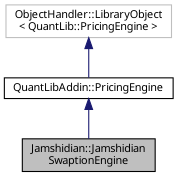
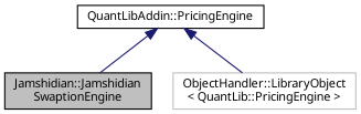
  digraph {
    fontname="Noto Sans"
    node [color=black fillcolor=white fontname="Noto Sans" fontsize=10 shape=record style=filled]
    edge [color=midnightblue dir=back fontname="Noto Sans" fontsize=10 labelfontname=Helvetica labelfontsize=10 style=solid]
    n1 [fillcolor=grey75 fontcolor=black height=0.2 label="Jamshidian::Jamshidian\lSwaptionEngine" width=0.4]
    n2 [height=0.2 label="QuantLibAddin::PricingEngine" width=0.4]
    n3 [color=grey75 height=0.2 label="ObjectHandler::LibraryObject\l\< QuantLib::PricingEngine \>" width=0.4]
    n2 -> n1
-   n3 -> n2
+   n2 -> n3
  }
